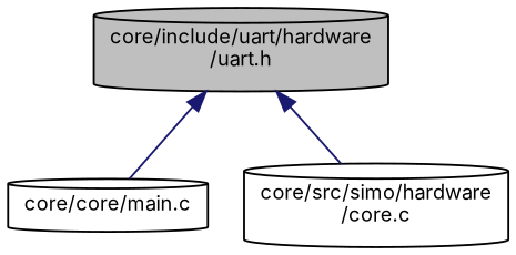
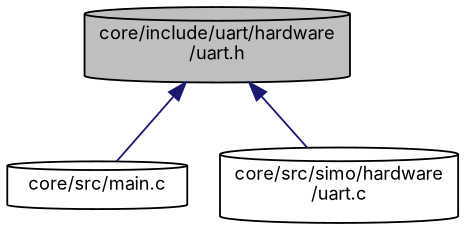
  digraph {
    fontname=Inter
    node [color=black fillcolor=white fontname=Inter fontsize=10 shape=cylinder style=filled]
    edge [color=midnightblue dir=back fontname=Inter fontsize=10 labelfontname=Helvetica labelfontsize=10 style=solid]
    n1 [fillcolor=grey75 fontcolor=black height=0.2 label="core/include/uart/hardware\l/uart.h" width=0.4]
-   n2 [height=0.2 label="core/core/main.c" width=0.4]
-   n3 [height=0.2 label="core/src/simo/hardware\l/core.c" width=0.4]
+   n2 [height=0.2 label="core/src/main.c" width=0.4]
+   n3 [height=0.2 label="core/src/simo/hardware\l/uart.c" width=0.4]
    n1 -> n2
    n1 -> n3
  }
